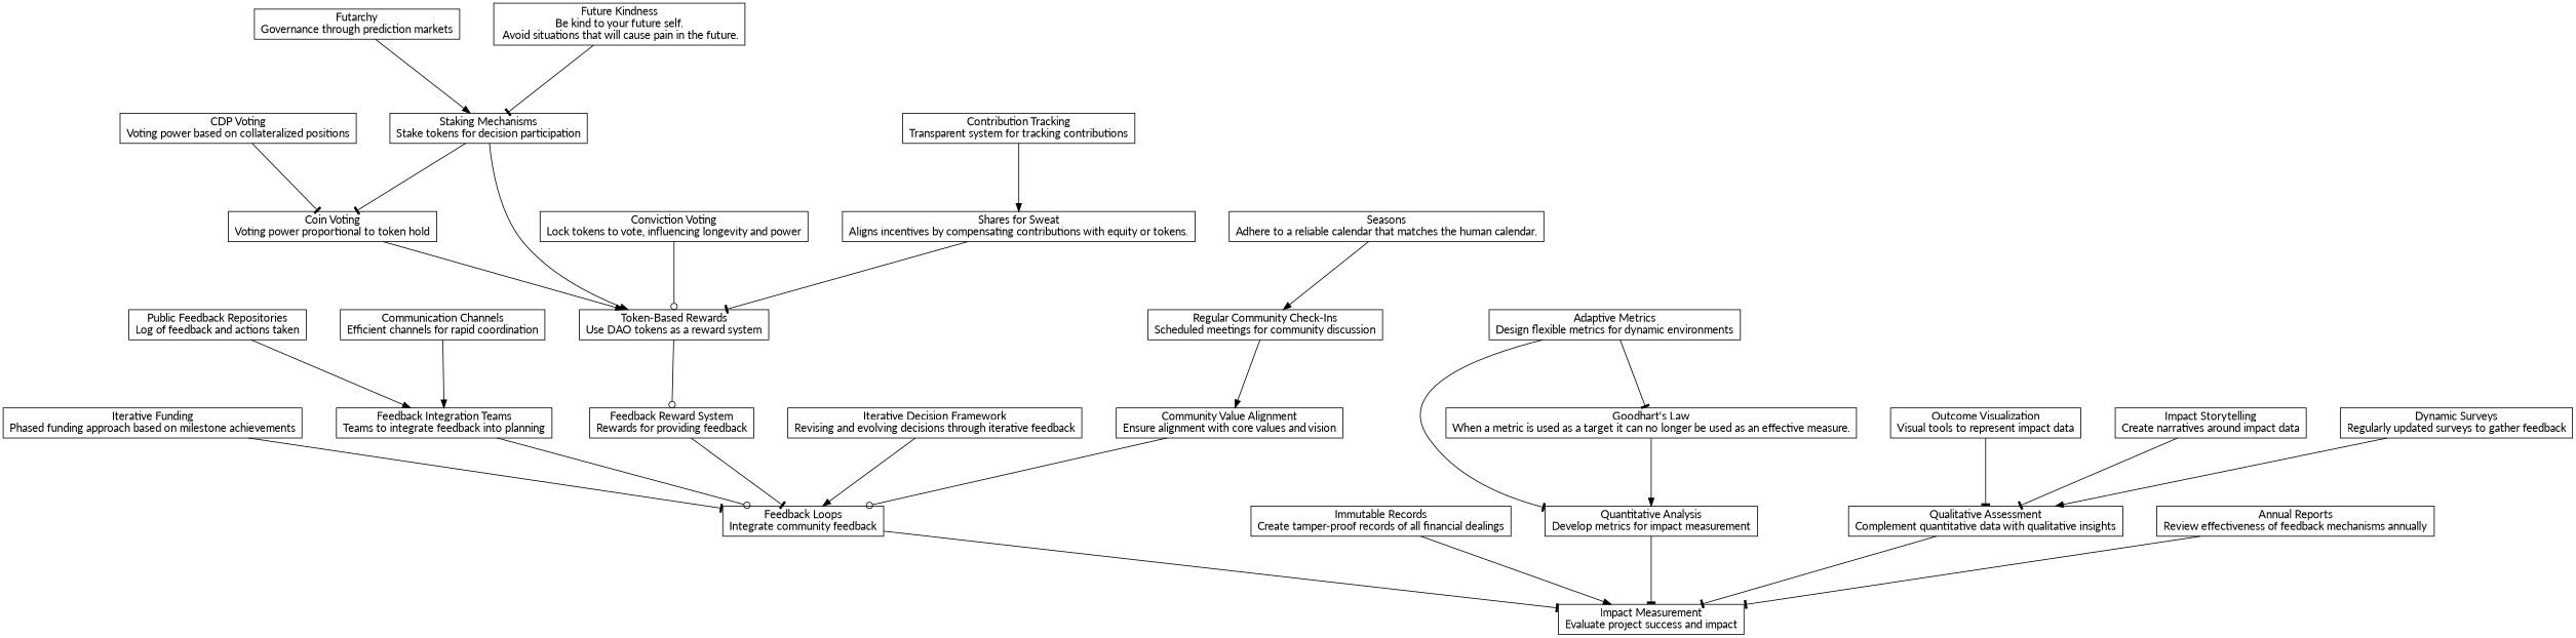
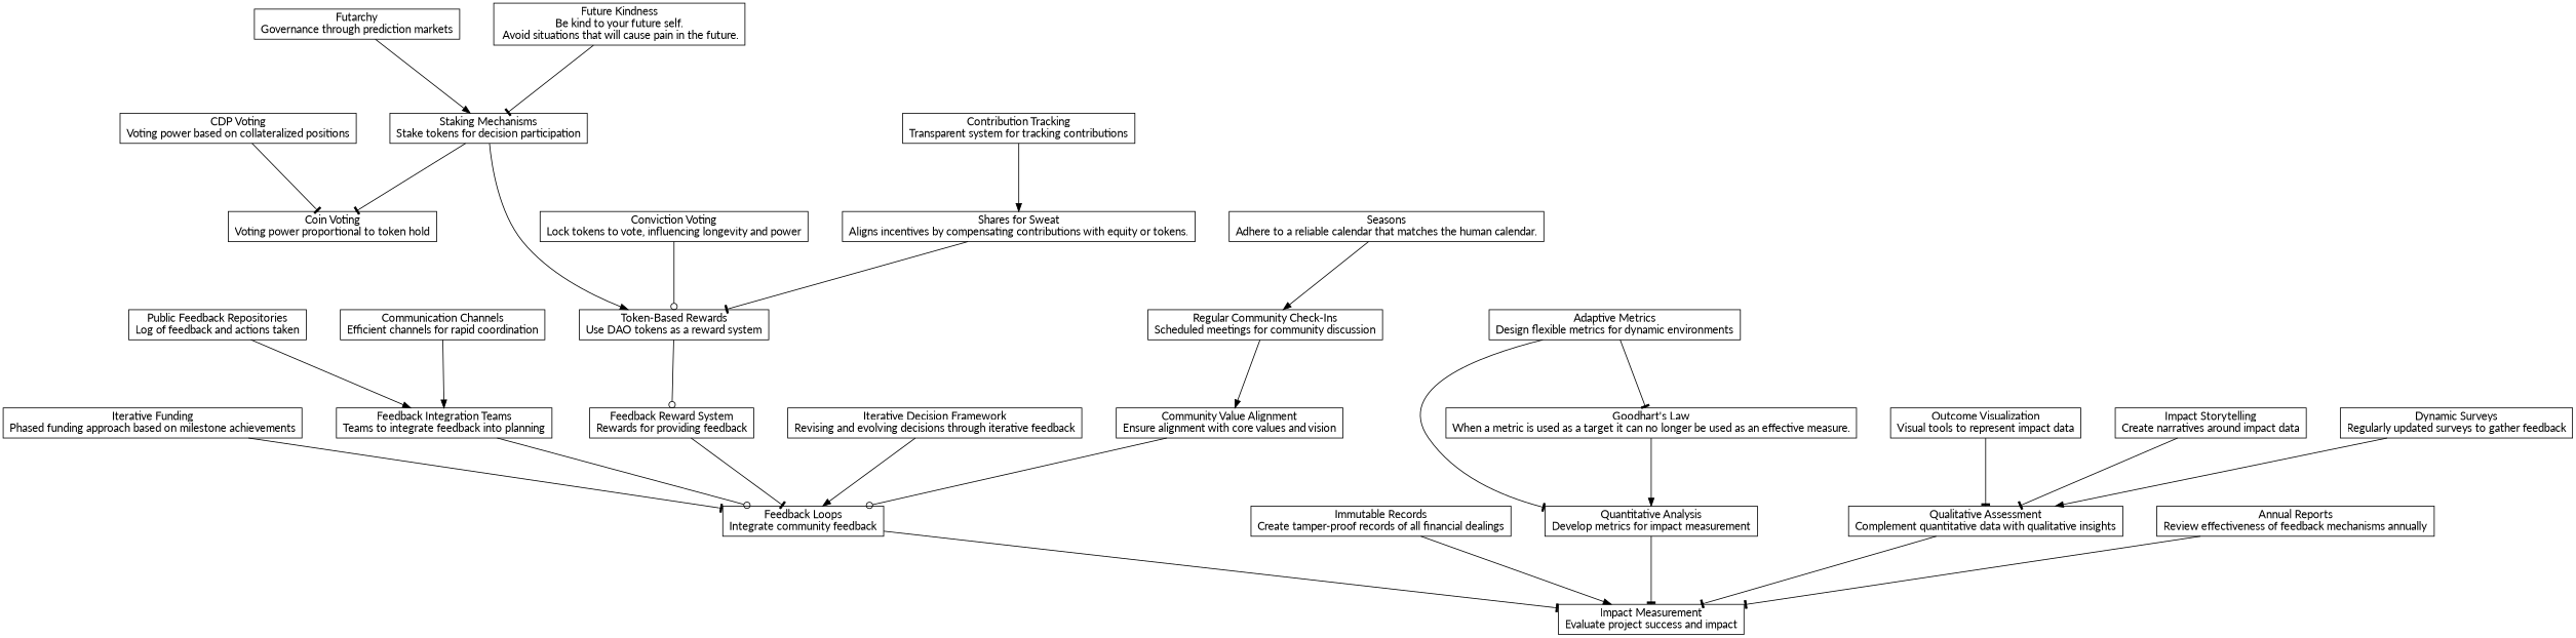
  digraph {
    fontname=Lato
    nodesep=0.6
    rankdir=TB
    ranksep=1.2
    node [fontname=Lato shape=box]
    edge [arrowhead=tee fontname=Lato]
    n1 [label="Impact Measurement\nEvaluate project success and impact"]
    n2 [label="Feedback Loops\nIntegrate community feedback"]
    n3 [label="Immutable Records\nCreate tamper-proof records of all financial dealings"]
    n4 [label="Quantitative Analysis\nDevelop metrics for impact measurement"]
    n5 [label="Qualitative Assessment\nComplement quantitative data with qualitative insights"]
    n6 [label="Annual Reports\nReview effectiveness of feedback mechanisms annually"]
    n7 [label="Outcome Visualization\nVisual tools to represent impact data"]
    n8 [label="Impact Storytelling\nCreate narratives around impact data"]
    n9 [label="Dynamic Surveys\nRegularly updated surveys to gather feedback"]
    n10 [label="Adaptive Metrics\nDesign flexible metrics for dynamic environments"]
    n11 [label="Goodhart's Law\nWhen a metric is used as a target it can no longer be used as an effective measure.\n"]
    n12 [label="Iterative Funding\nPhased funding approach based on milestone achievements"]
    n13 [label="Feedback Integration Teams\nTeams to integrate feedback into planning"]
    n14 [label="Feedback Reward System\nRewards for providing feedback"]
    n15 [label="Iterative Decision Framework\nRevising and evolving decisions through iterative feedback"]
    n16 [label="Community Value Alignment\nEnsure alignment with core values and vision"]
    n17 [label="Regular Community Check-Ins\nScheduled meetings for community discussion"]
    n18 [label="Seasons\nAdhere to a reliable calendar that matches the human calendar.\n"]
    n19 [label="Token-Based Rewards\nUse DAO tokens as a reward system"]
    n20 [label="Staking Mechanisms\nStake tokens for decision participation"]
    n21 [label="Coin Voting\nVoting power proportional to token hold"]
    n22 [label="Conviction Voting\nLock tokens to vote, influencing longevity and power"]
    n23 [label="Shares for Sweat\nAligns incentives by compensating contributions with equity or tokens.\n"]
    n24 [label="Contribution Tracking\nTransparent system for tracking contributions"]
    n25 [label="CDP Voting\nVoting power based on collateralized positions"]
    n26 [label="Futarchy\nGovernance through prediction markets"]
    n27 [label="Future Kindness\nBe kind to your future self.\n Avoid situations that will cause pain in the future."]
    n28 [label="Public Feedback Repositories\nLog of feedback and actions taken"]
    n29 [label="Communication Channels\nEfficient channels for rapid coordination"]
    n2 -> n1
    n3 -> n1 [arrowhead=normal]
    n4 -> n1
    n5 -> n1
    n6 -> n1
    n7 -> n5
    n8 -> n5
    n9 -> n5 [arrowhead=normal]
    n10 -> n4
    n10 -> n11
    n11 -> n4 [arrowhead=normal]
    n12 -> n2
    n13 -> n2 [arrowhead=odot]
    n14 -> n2
    n15 -> n2 [arrowhead=normal]
    n16 -> n2 [arrowhead=odot]
    n17 -> n16 [arrowhead=normal]
    n18 -> n17 [arrowhead=normal]
    n19 -> n14 [arrowhead=odot]
    n20 -> n19 [arrowhead=normal]
    n20 -> n21
-   n21 -> n19 [arrowhead=normal]
    n22 -> n19 [arrowhead=odot]
    n23 -> n19
    n24 -> n23 [arrowhead=normal]
    n25 -> n21
    n26 -> n20 [arrowhead=normal]
    n27 -> n20
    n28 -> n13 [arrowhead=normal]
    n29 -> n13 [arrowhead=normal]
  }
